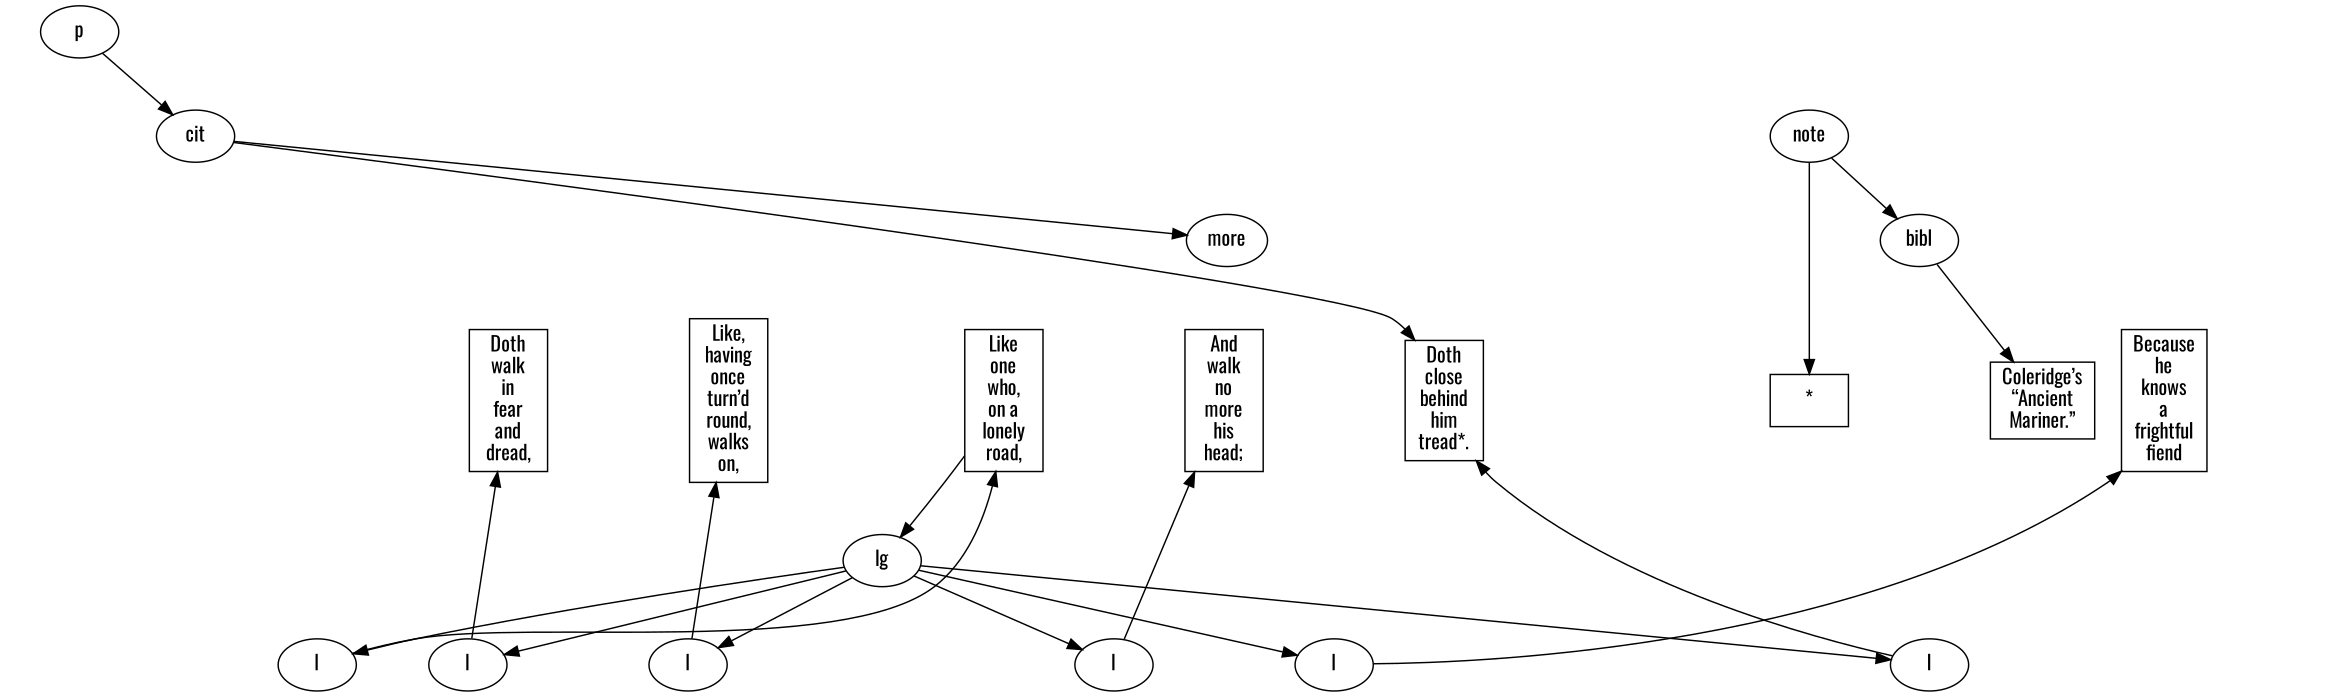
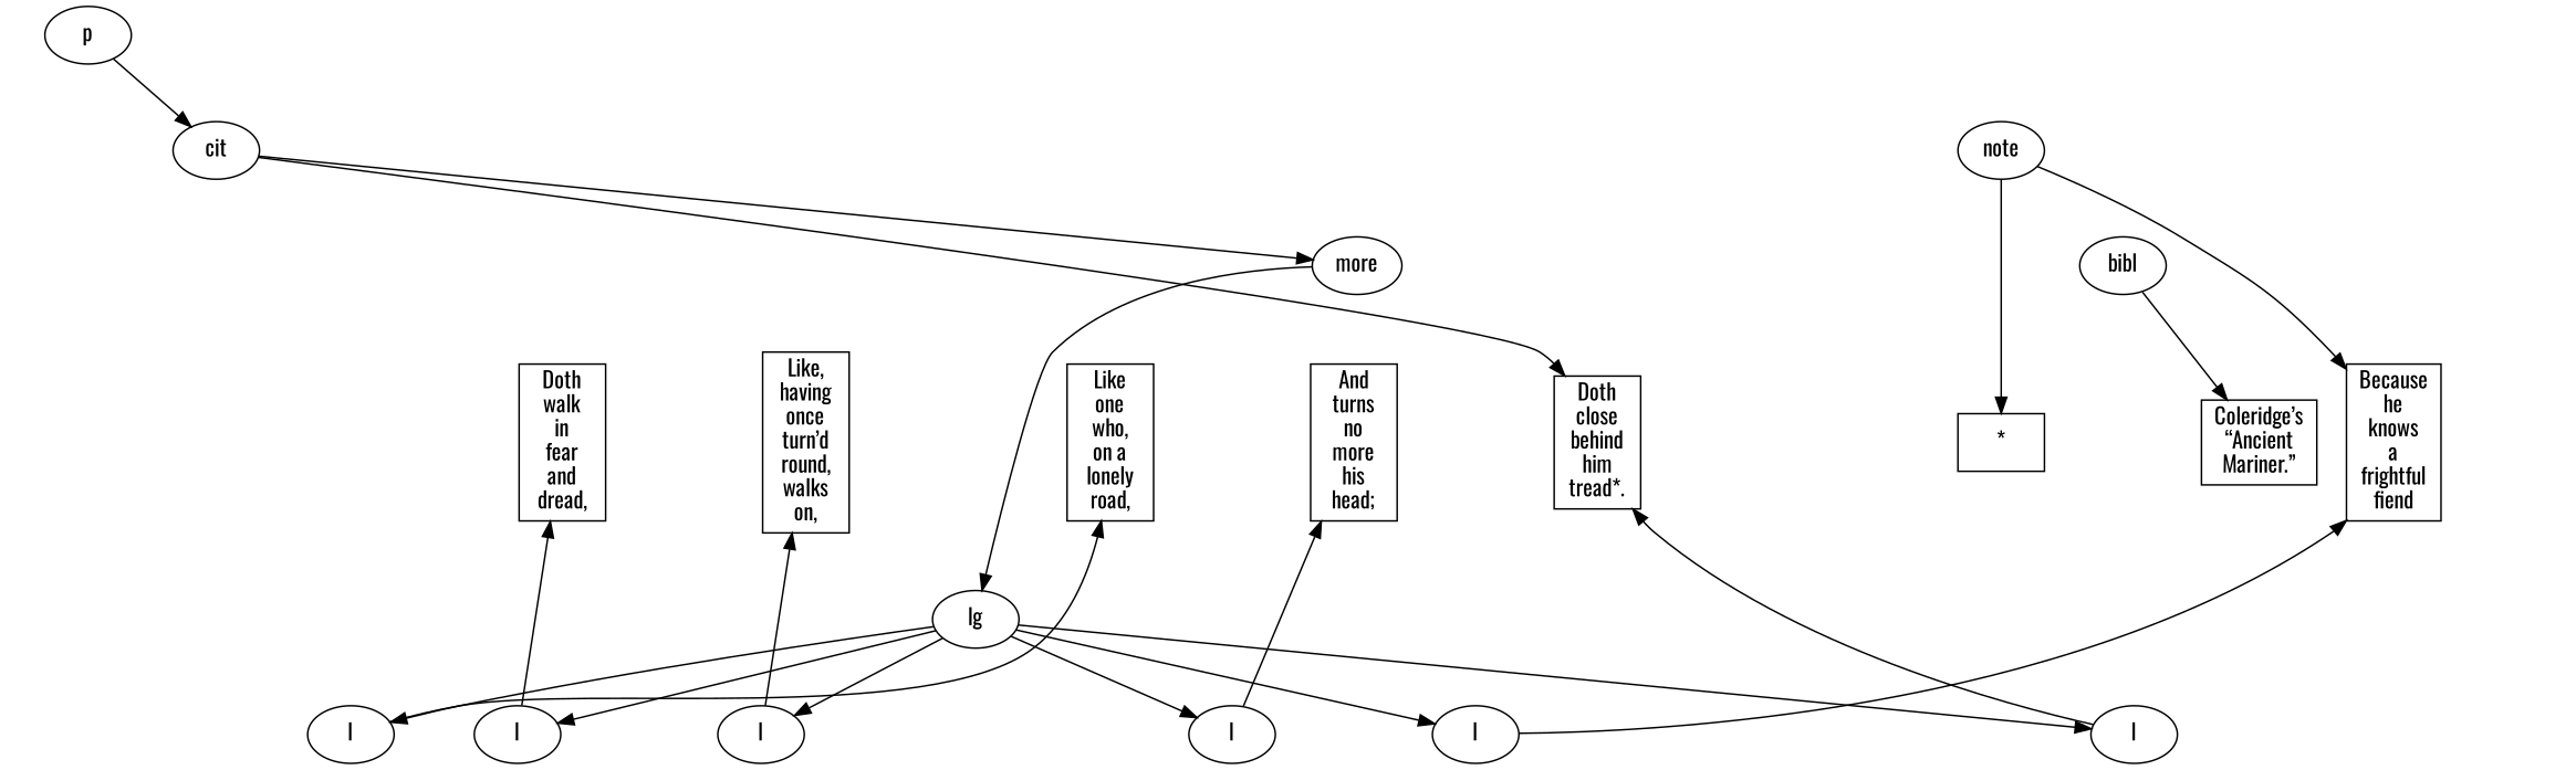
  digraph {
    fontname=Oswald
    node [color=transparent fillcolor="#EEEEEE" fontname=Oswald fontsize=11 margin=0 ordering=out shape=ellipse style=invis]
    edge [arrowhead=none color=black fontname=Oswald style=invis]
    n1 [label="p\n(" width=0.3]
    n2 [label="p\n)" width=0.3]
    n3 [label="cit\n(" width=0.3]
    n4 [label="cit\n)" width=0.3]
    n5 [label="quote\n(" width=0.3]
    n6 [label="quote\n)" width=0.3]
    n7 [label="lg\n(" width=0.3]
    n8 [label="lg\n)" width=0.3]
    n9 [label="l\n(" width=0.3]
    n10 [label="l\n)" width=0.3]
    n11 [color=black label="Like\none\nwho,\non a\nlonely\nroad," shape=box fillcolor="" fontsize="" margin="" style=""]
    n12 [label="l\n(" width=0.3]
    n13 [label="l\n)" width=0.3]
    n14 [color=black label="Doth\nwalk\nin\nfear\nand\ndread," shape=box fillcolor="" fontsize="" margin="" style=""]
    n15 [label="l\n(" width=0.3]
    n16 [label="l\n)" width=0.3]
    n17 [color=black label="Like,\nhaving\nonce\nturn’d\nround,\nwalks\non," shape=box fillcolor="" fontsize="" margin="" style=""]
    n18 [label="l\n(" width=0.3]
    n19 [label="l\n)" width=0.3]
-   n20 [color=black label="And\nwalk\nno\nmore\nhis\nhead;" shape=box fillcolor="" fontsize="" margin="" style=""]
+   n20 [color=black label="And\nturns\nno\nmore\nhis\nhead;" shape=box fillcolor="" fontsize="" margin="" style=""]
    n21 [label="l\n(" width=0.3]
    n22 [label="l\n)" width=0.3]
    n23 [color=black label="Because\nhe\nknows\na\nfrightful\nfiend" shape=box fillcolor="" fontsize="" margin="" style=""]
    n24 [label="l\n(" width=0.3]
    n25 [label="l\n)" width=0.3]
    n26 [color=black label="Doth\nclose\nbehind\nhim\ntread*." shape=box fillcolor="" fontsize="" margin="" style=""]
    n27 [label="note\n(" width=0.3]
    n28 [label="note\n)" width=0.3]
    n29 [color=black label="*\n" shape=box fillcolor="" fontsize="" margin="" style=""]
    n30 [label="bibl\n(" width=0.3]
    n31 [label="bibl\n)" width=0.3]
    n32 [color=black label="Coleridge’s\n“Ancient\nMariner.”" shape=box fillcolor="" fontsize="" margin="" style=""]
    n33 [color=black label=p shape=oval fillcolor="" fontsize="" margin="" style=""]
    n34 [color=black label=cit shape=oval fillcolor="" fontsize="" margin="" style=""]
    n35 [color=black label=more shape=oval fillcolor="" fontsize="" margin="" style=""]
    n36 [color=black label=lg shape=oval fillcolor="" fontsize="" margin="" style=""]
    n37 [color=black label=note shape=oval fillcolor="" fontsize="" margin="" style=""]
    n38 [color=black label=bibl shape=oval fillcolor="" fontsize="" margin="" style=""]
    n39 [color=black label=l shape=oval fillcolor="" fontsize="" margin="" style=""]
    n40 [color=black label=l shape=oval fillcolor="" fontsize="" margin="" style=""]
    n41 [color=black label=l shape=oval fillcolor="" fontsize="" margin="" style=""]
    n42 [color=black label=l shape=oval fillcolor="" fontsize="" margin="" style=""]
    n43 [color=black label=l shape=oval fillcolor="" fontsize="" margin="" style=""]
    n44 [color=black label=l shape=oval fillcolor="" fontsize="" margin="" style=""]
    subgraph sub_1 {
      rank=same
      n1
      n2
      n3
      n4
      n5
      n6
      n7
      n8
      n9
      n10
      n11
      n12
      n13
      n14
      n15
      n16
      n17
      n18
      n19
      n20
      n21
      n22
      n23
      n24
      n25
      n26
      n27
      n28
      n29
      n30
      n31
      n32
    }
    n33 -> n1
    n33 -> n2
    n33 -> n34 [style=solid arrowhead=""]
    n34 -> n3
    n34 -> n4
    n34 -> n26 [style=solid arrowhead=""]
    n34 -> n35 [style=solid arrowhead=""]
    n35 -> n5
    n35 -> n6
-   n11 -> n36 [style=solid arrowhead=""]
+   n35 -> n36 [style=solid arrowhead=""]
    n36 -> n7
    n36 -> n8
    n36 -> n39 [style=solid arrowhead=""]
    n36 -> n40 [style=solid arrowhead=""]
    n36 -> n41 [style=solid arrowhead=""]
    n36 -> n42 [style=solid arrowhead=""]
    n36 -> n43 [style=solid arrowhead=""]
    n36 -> n44 [style=solid arrowhead=""]
    n37 -> n27
    n37 -> n28
    n37 -> n29 [style=solid arrowhead=""]
-   n37 -> n38 [style=solid arrowhead=""]
+   n37 -> n23 [style=solid arrowhead=""]
    n38 -> n30
    n38 -> n31
    n38 -> n32 [style=solid arrowhead=""]
    n39 -> n9
    n39 -> n10
    n39 -> n11 [style=solid arrowhead=""]
    n40 -> n12
    n40 -> n13
    n40 -> n14 [style=solid arrowhead=""]
    n41 -> n15
    n41 -> n16
    n41 -> n17 [style=solid arrowhead=""]
    n42 -> n18
    n42 -> n19
    n42 -> n20 [style=solid arrowhead=""]
    n43 -> n21
    n43 -> n22
    n43 -> n23 [style=solid arrowhead=""]
    n44 -> n24
    n44 -> n25
    n44 -> n26 [style=solid arrowhead=""]
  }
